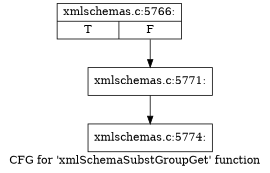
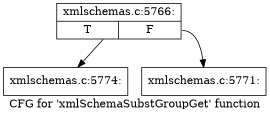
  digraph {
    label="CFG for 'xmlSchemaSubstGroupGet' function"
    node [shape=record]
    n1 [label="{xmlschemas.c:5766:|{<s0>T|<s1>F}}"]
    n2 [label="{xmlschemas.c:5771:}"]
    n3 [label="{xmlschemas.c:5774:}"]
    n1 -> n2 [tailport=s1]
-   n2 -> n3
+   n1 -> n3
  }
